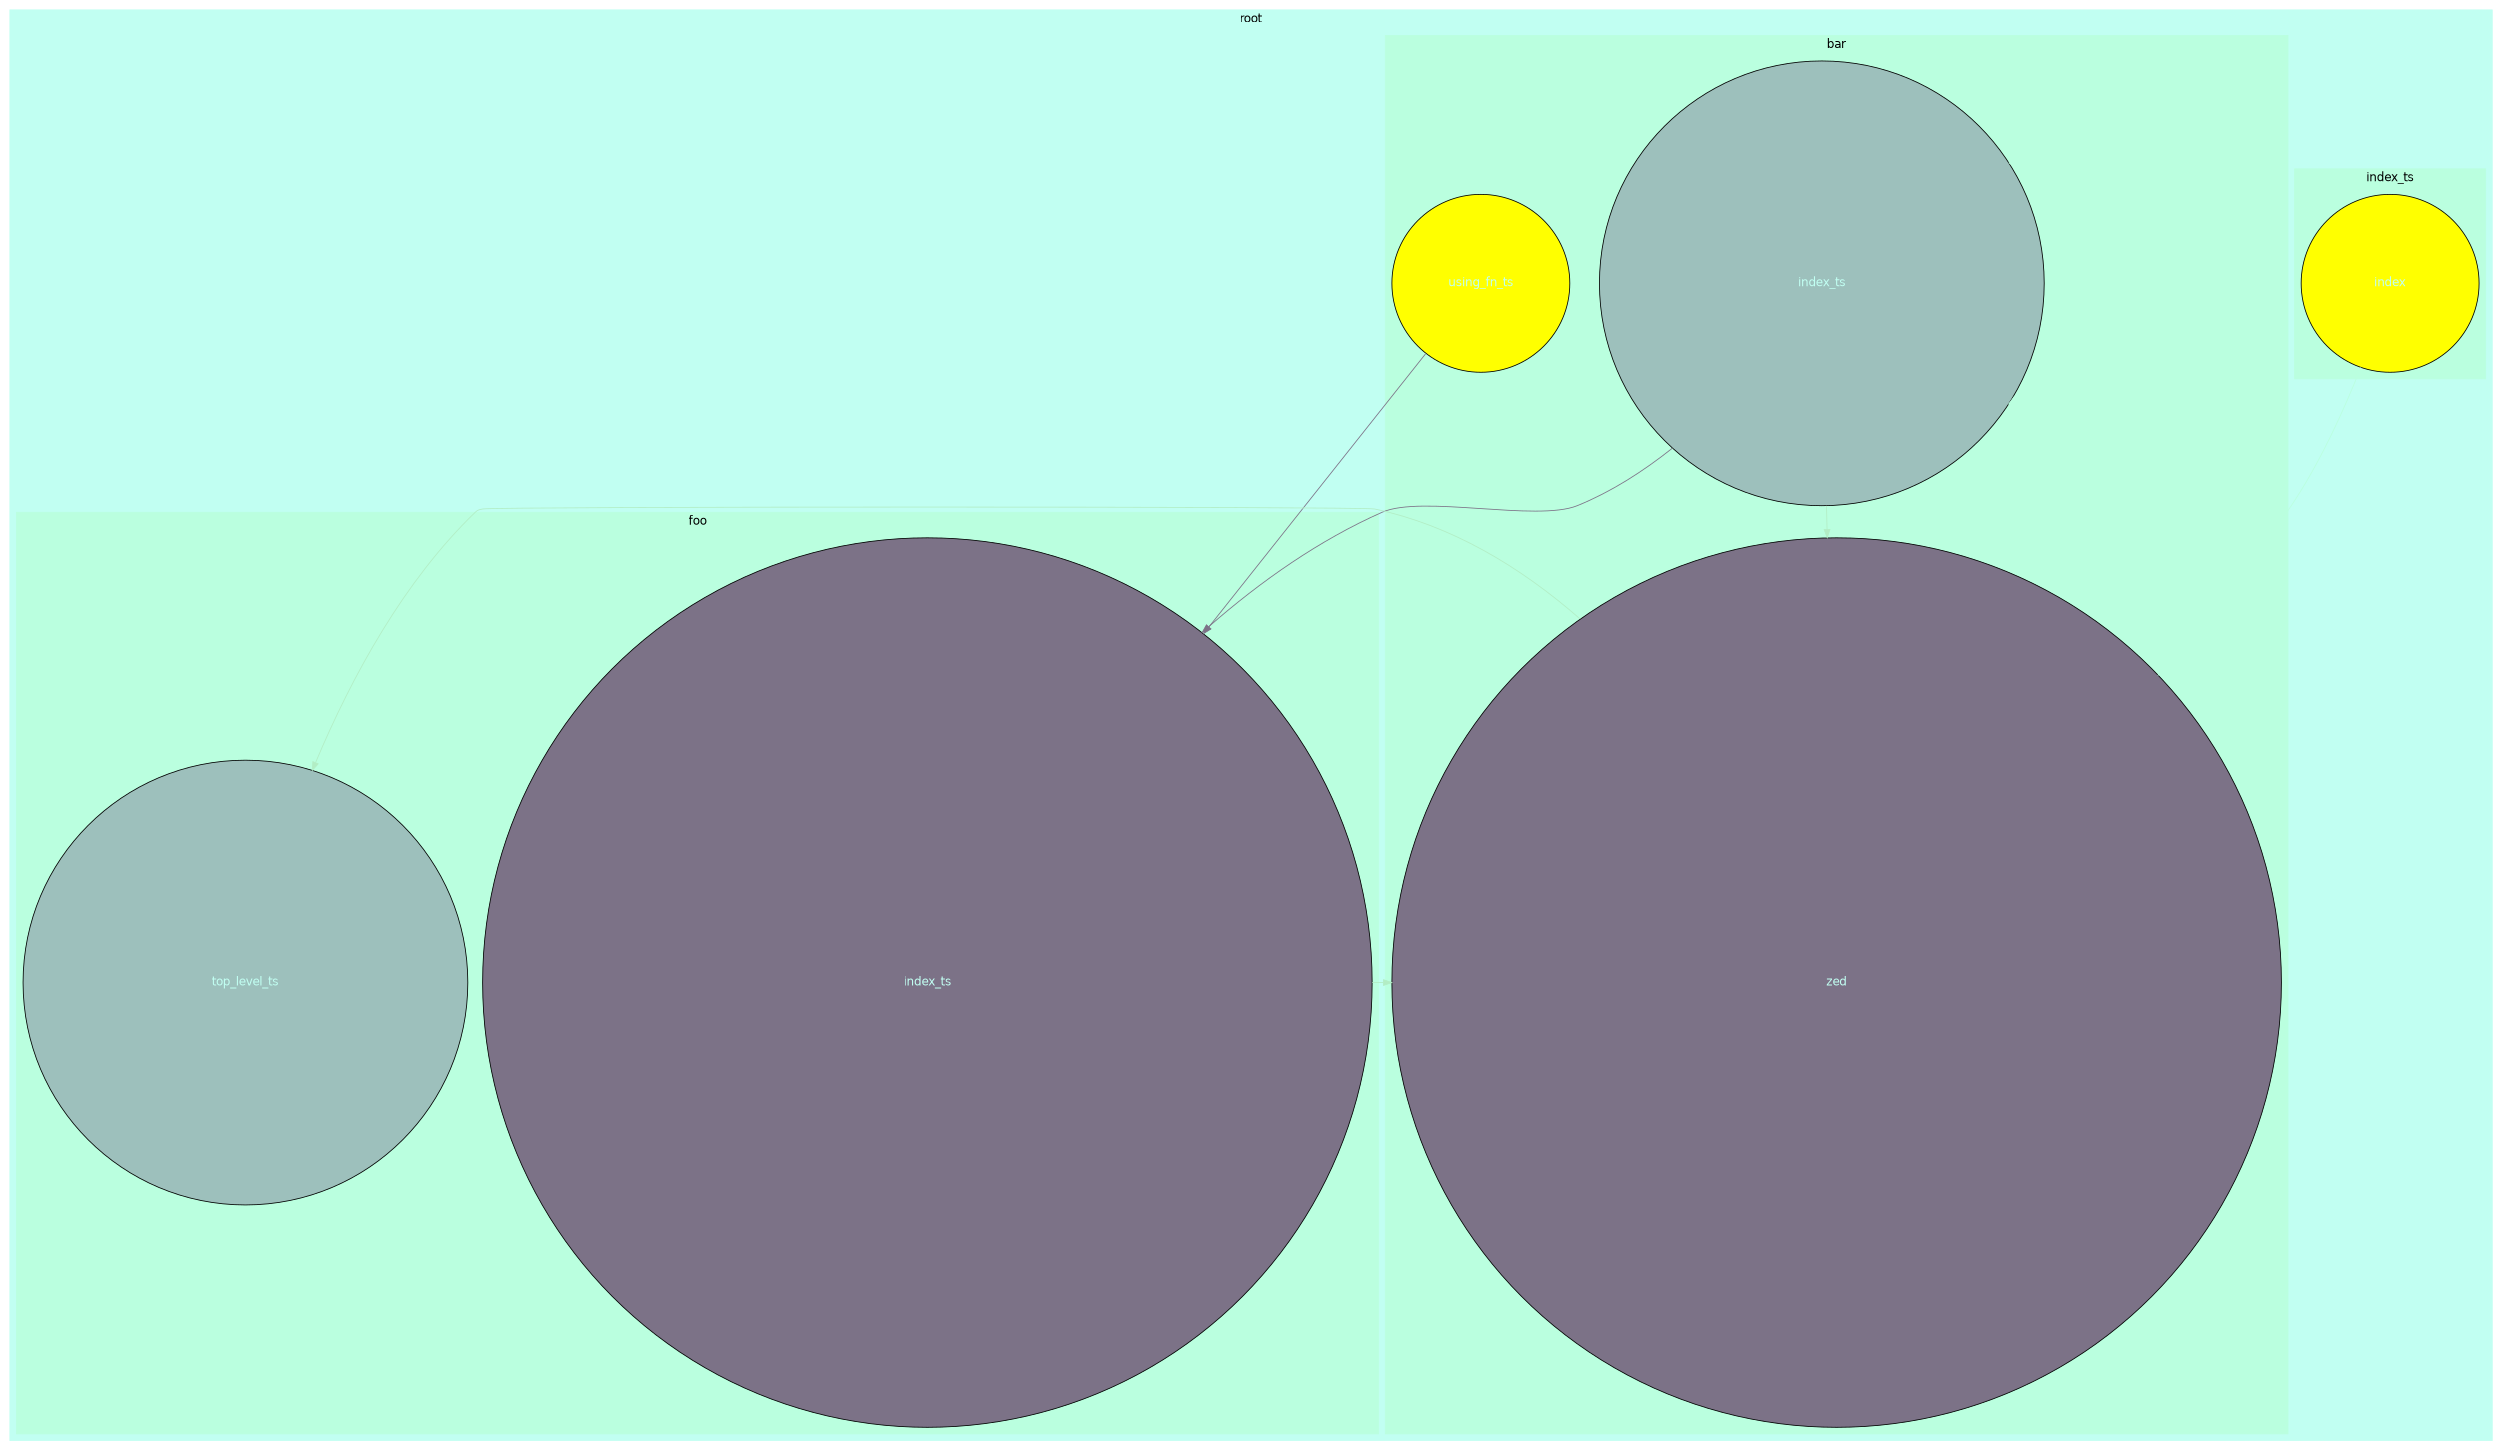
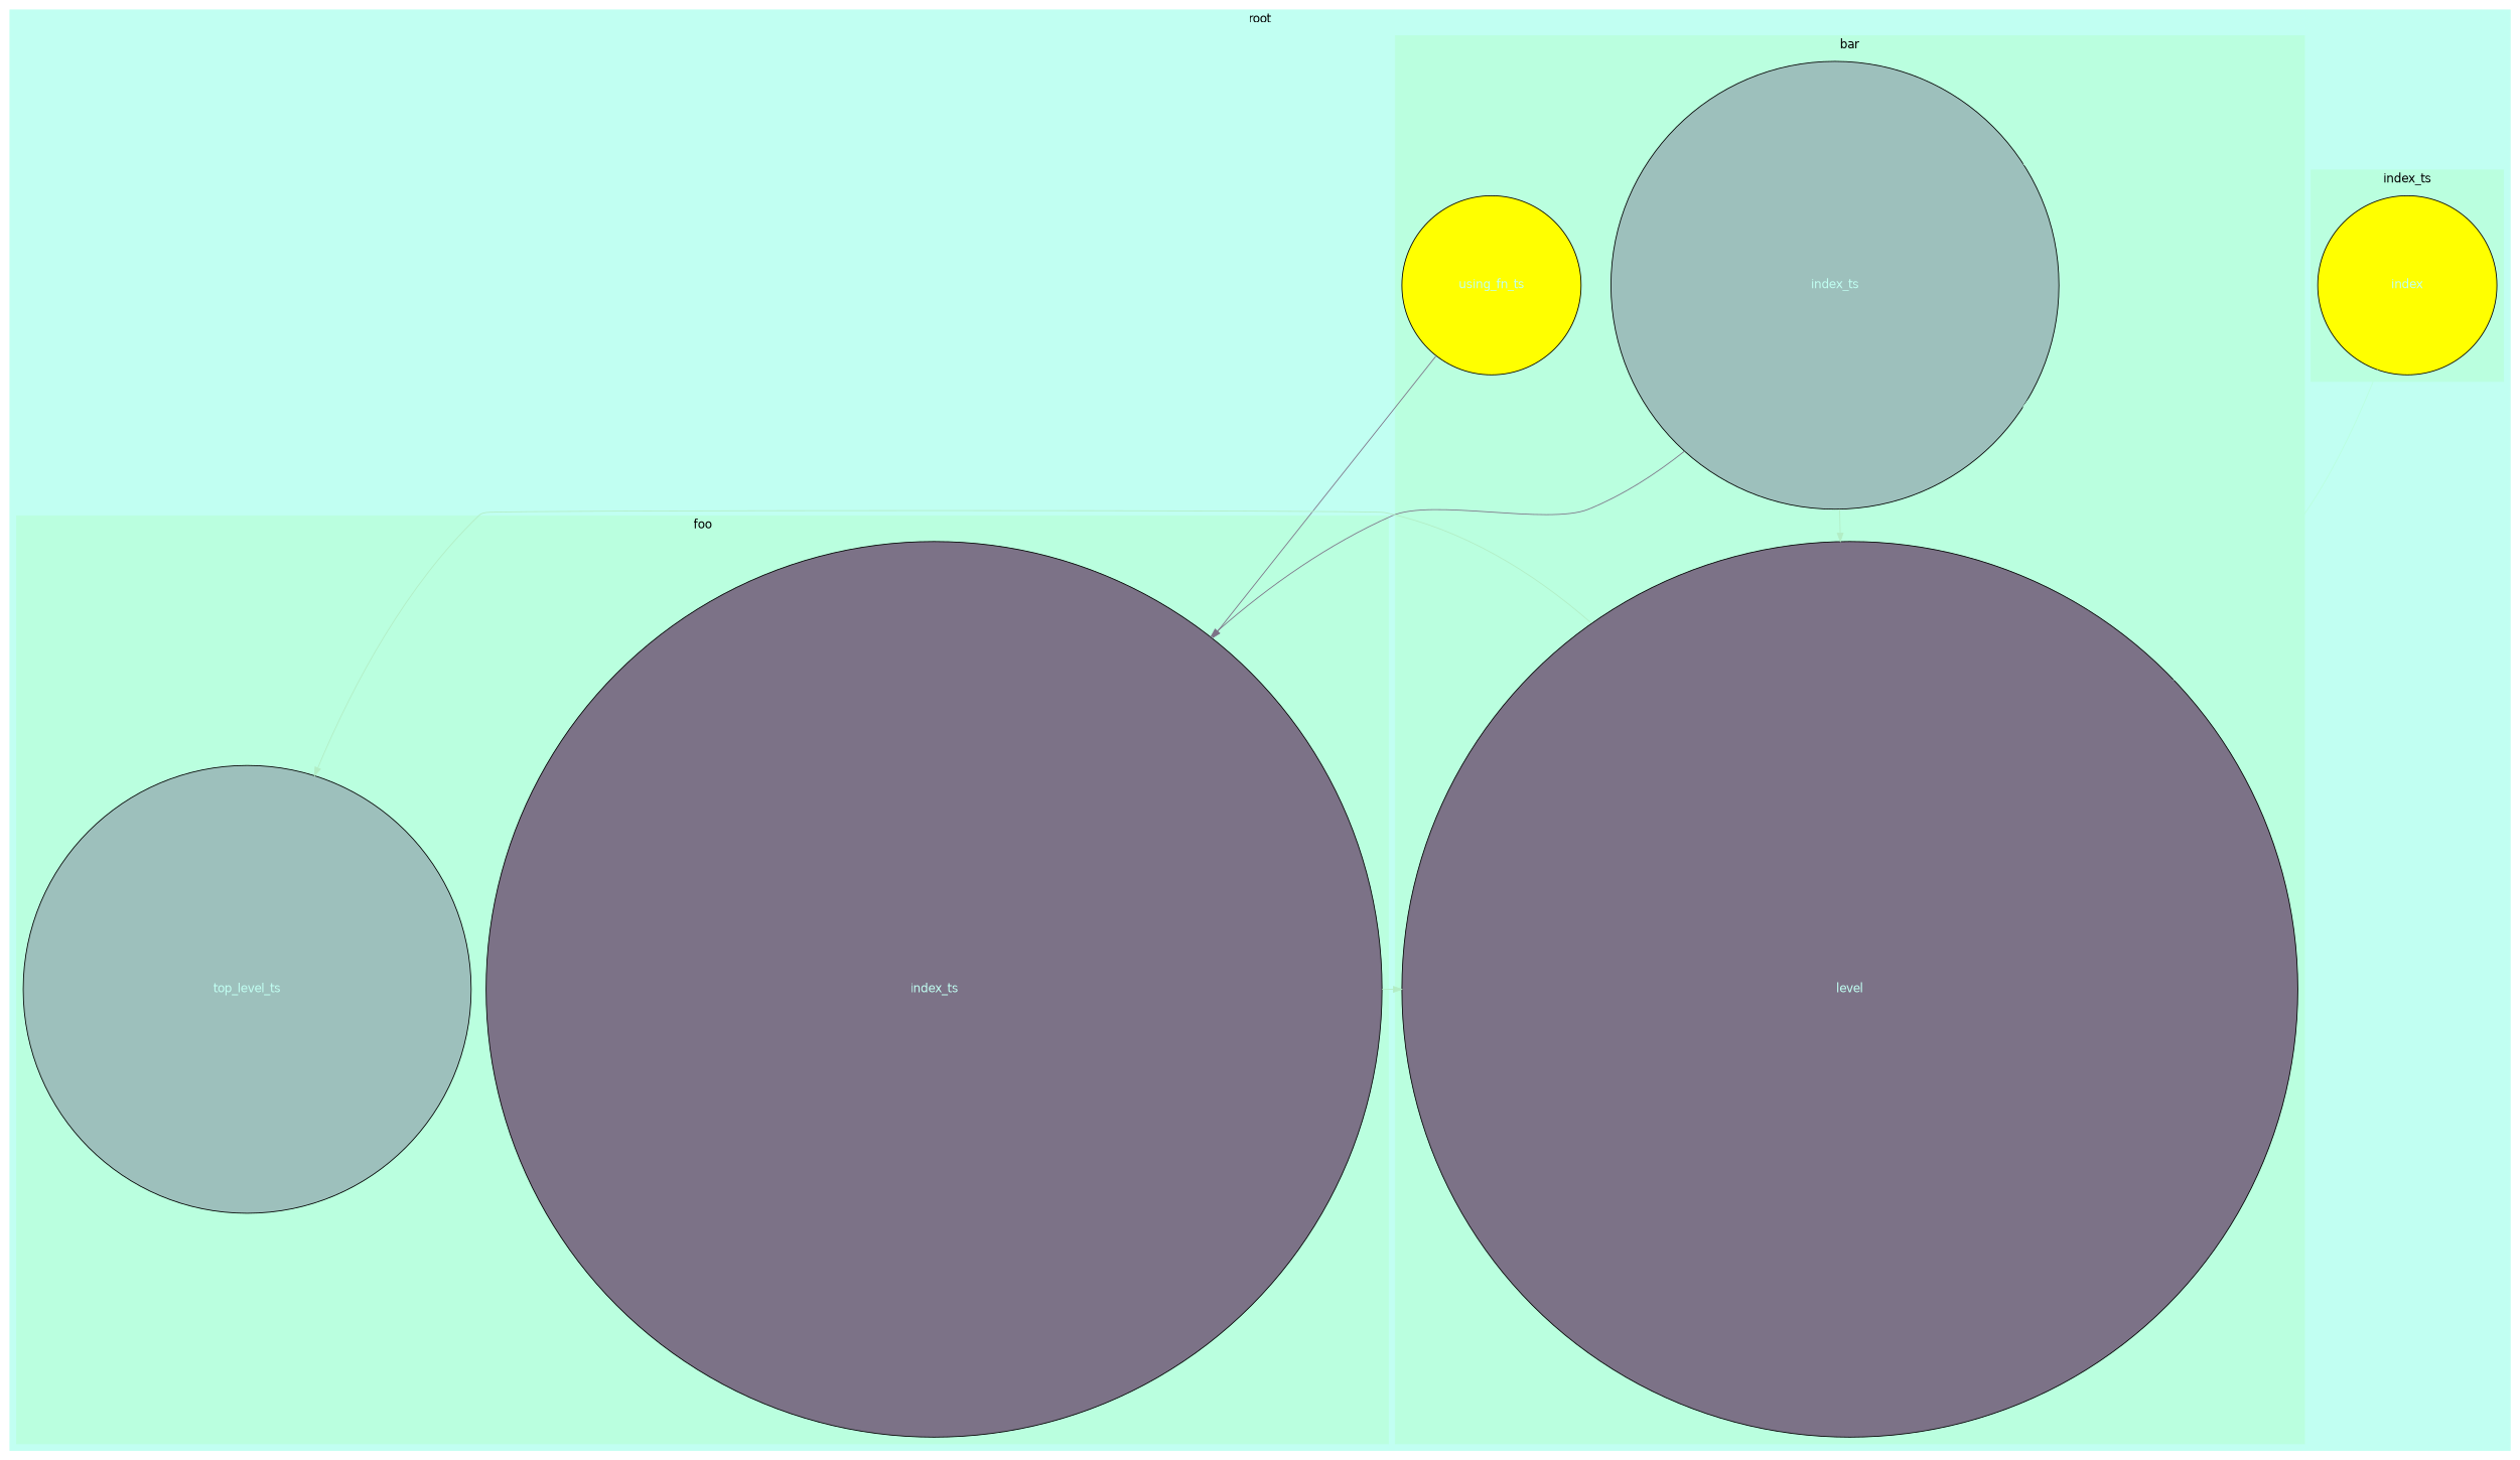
  digraph {
    fontname="DejaVu Sans"
    node [fillcolor=yellow fixedsize=true fontcolor="#C1FFF2" style=filled fontname="DejaVu Sans"]
    edge [color="#B2EDC5" fontname="DejaVu Sans"]
    n1 [height=3 label=index width=3]
    n2 [fillcolor="#9DC0BC" height=7.5 label=index_ts width=7.5]
    n3 [height=3 label=using_fn_ts width=3]
-   n4 [fillcolor="#7C7287" height=15 label=zed width=15]
+   n4 [fillcolor="#7C7287" height=15 label=level width=15]
    n5 [fillcolor="#7C7287" height=15 label=index_ts width=15]
    n6 [fillcolor="#9DC0BC" height=7.5 label=top_level_ts width=7.5]
    subgraph cluster_1 {
      color="#C1FFF2"
      label=root
      style=filled
      subgraph cluster_2 {
        color="#BAFFDF"
        label=index_ts
        style=filled
        n1
      }
      subgraph cluster_3 {
        color="#BAFFDF"
        label=bar
        style=filled
        n2
        n3
        n4
      }
      subgraph cluster_4 {
        color="#BAFFDF"
        label=foo
        style=filled
        n5
        n6
      }
    }
    n1 -> n4 [color="#BAFFDF"]
    n2 -> n2 [color="#BAFFDF"]
    n2 -> n4
    n2 -> n5 [color="#7C7287"]
    n3 -> n5 [color="#7C7287"]
    n4 -> n6
    n5 -> n4
  }
